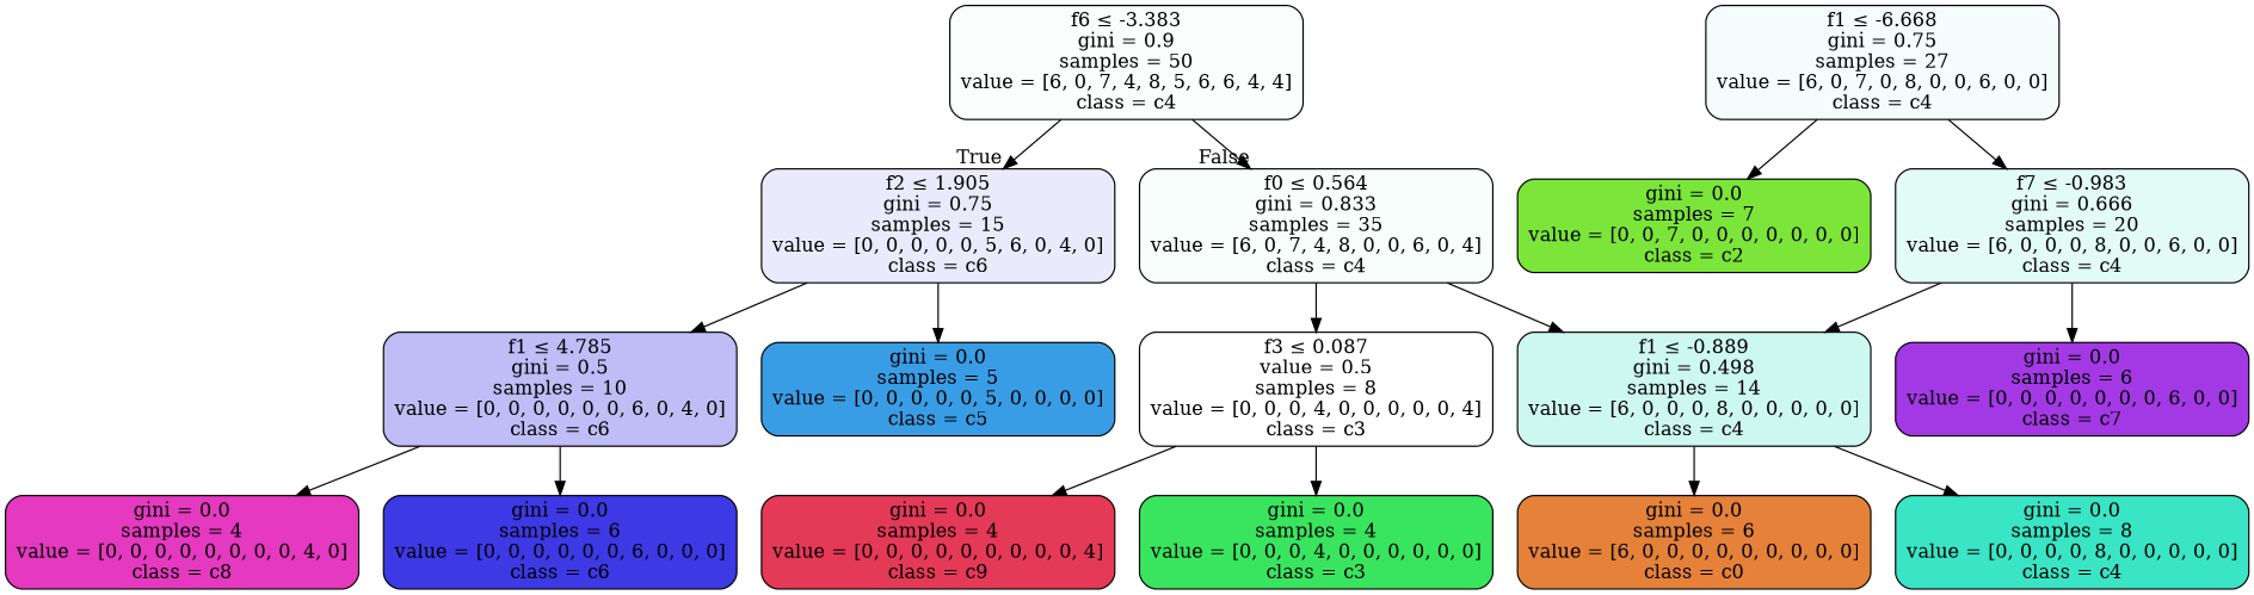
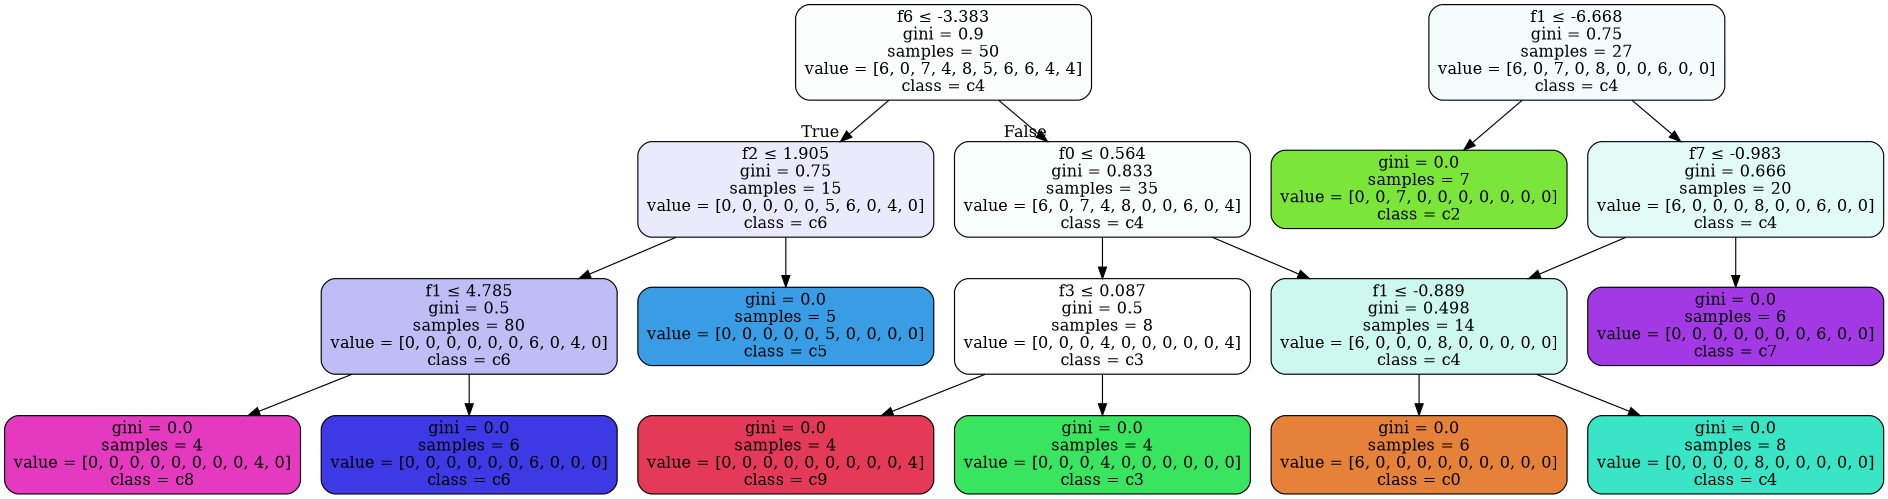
  digraph {
    fontname="DejaVu Serif"
    node [color=black fontname="DejaVu Serif" shape=box style="filled, rounded"]
    edge [fontname="DejaVu Serif"]
    n1 [fillcolor="#39e5c506" label=<f6 &le; -3.383<br/>gini = 0.9<br/>samples = 50<br/>value = [6, 0, 7, 4, 8, 5, 6, 6, 4, 4]<br/>class = c4>]
    n2 [fillcolor="#3c39e51a" label=<f2 &le; 1.905<br/>gini = 0.75<br/>samples = 15<br/>value = [0, 0, 0, 0, 0, 5, 6, 0, 4, 0]<br/>class = c6>]
    n3 [fillcolor="#39e5c509" label=<f0 &le; 0.564<br/>gini = 0.833<br/>samples = 35<br/>value = [6, 0, 7, 4, 8, 0, 0, 6, 0, 4]<br/>class = c4>]
-   n4 [fillcolor="#3c39e555" label=<f1 &le; 4.785<br/>gini = 0.5<br/>samples = 10<br/>value = [0, 0, 0, 0, 0, 0, 6, 0, 4, 0]<br/>class = c6>]
+   n4 [fillcolor="#3c39e555" label=<f1 &le; 4.785<br/>gini = 0.5<br/>samples = 80<br/>value = [0, 0, 0, 0, 0, 0, 6, 0, 4, 0]<br/>class = c6>]
    n5 [fillcolor="#399de5ff" label=<gini = 0.0<br/>samples = 5<br/>value = [0, 0, 0, 0, 0, 5, 0, 0, 0, 0]<br/>class = c5>]
-   n6 [fillcolor="#39e55e00" label=<f3 &le; 0.087<br/>value = 0.5<br/>samples = 8<br/>value = [0, 0, 0, 4, 0, 0, 0, 0, 0, 4]<br/>class = c3>]
+   n6 [fillcolor="#39e55e00" label=<f3 &le; 0.087<br/>gini = 0.5<br/>samples = 8<br/>value = [0, 0, 0, 4, 0, 0, 0, 0, 0, 4]<br/>class = c3>]
    n7 [fillcolor="#39e5c540" label=<f1 &le; -0.889<br/>gini = 0.498<br/>samples = 14<br/>value = [6, 0, 0, 0, 8, 0, 0, 0, 0, 0]<br/>class = c4>]
    n8 [fillcolor="#e539c0ff" label=<gini = 0.0<br/>samples = 4<br/>value = [0, 0, 0, 0, 0, 0, 0, 0, 4, 0]<br/>class = c8>]
    n9 [fillcolor="#3c39e5ff" label=<gini = 0.0<br/>samples = 6<br/>value = [0, 0, 0, 0, 0, 0, 6, 0, 0, 0]<br/>class = c6>]
    n10 [fillcolor="#39e5c50d" label=<f1 &le; -6.668<br/>gini = 0.75<br/>samples = 27<br/>value = [6, 0, 7, 0, 8, 0, 0, 6, 0, 0]<br/>class = c4>]
    n11 [fillcolor="#7be539ff" label=<gini = 0.0<br/>samples = 7<br/>value = [0, 0, 7, 0, 0, 0, 0, 0, 0, 0]<br/>class = c2>]
    n12 [fillcolor="#39e5c524" label=<f7 &le; -0.983<br/>gini = 0.666<br/>samples = 20<br/>value = [6, 0, 0, 0, 8, 0, 0, 6, 0, 0]<br/>class = c4>]
    n13 [fillcolor="#e53958ff" label=<gini = 0.0<br/>samples = 4<br/>value = [0, 0, 0, 0, 0, 0, 0, 0, 0, 4]<br/>class = c9>]
    n14 [fillcolor="#39e55eff" label=<gini = 0.0<br/>samples = 4<br/>value = [0, 0, 0, 4, 0, 0, 0, 0, 0, 0]<br/>class = c3>]
    n15 [fillcolor="#a339e5ff" label=<gini = 0.0<br/>samples = 6<br/>value = [0, 0, 0, 0, 0, 0, 0, 6, 0, 0]<br/>class = c7>]
    n16 [fillcolor="#e58139ff" label=<gini = 0.0<br/>samples = 6<br/>value = [6, 0, 0, 0, 0, 0, 0, 0, 0, 0]<br/>class = c0>]
    n17 [fillcolor="#39e5c5ff" label=<gini = 0.0<br/>samples = 8<br/>value = [0, 0, 0, 0, 8, 0, 0, 0, 0, 0]<br/>class = c4>]
    n1 -> n2 [headlabel=True labelangle=45 labeldistance=2.5]
    n1 -> n3 [headlabel=False labelangle=-45 labeldistance=2.5]
    n2 -> n4
    n2 -> n5
    n3 -> n6
    n3 -> n7
    n4 -> n8
    n4 -> n9
    n6 -> n13
    n6 -> n14
    n7 -> n16
    n7 -> n17
    n10 -> n11
    n10 -> n12
    n12 -> n7
    n12 -> n15
  }
